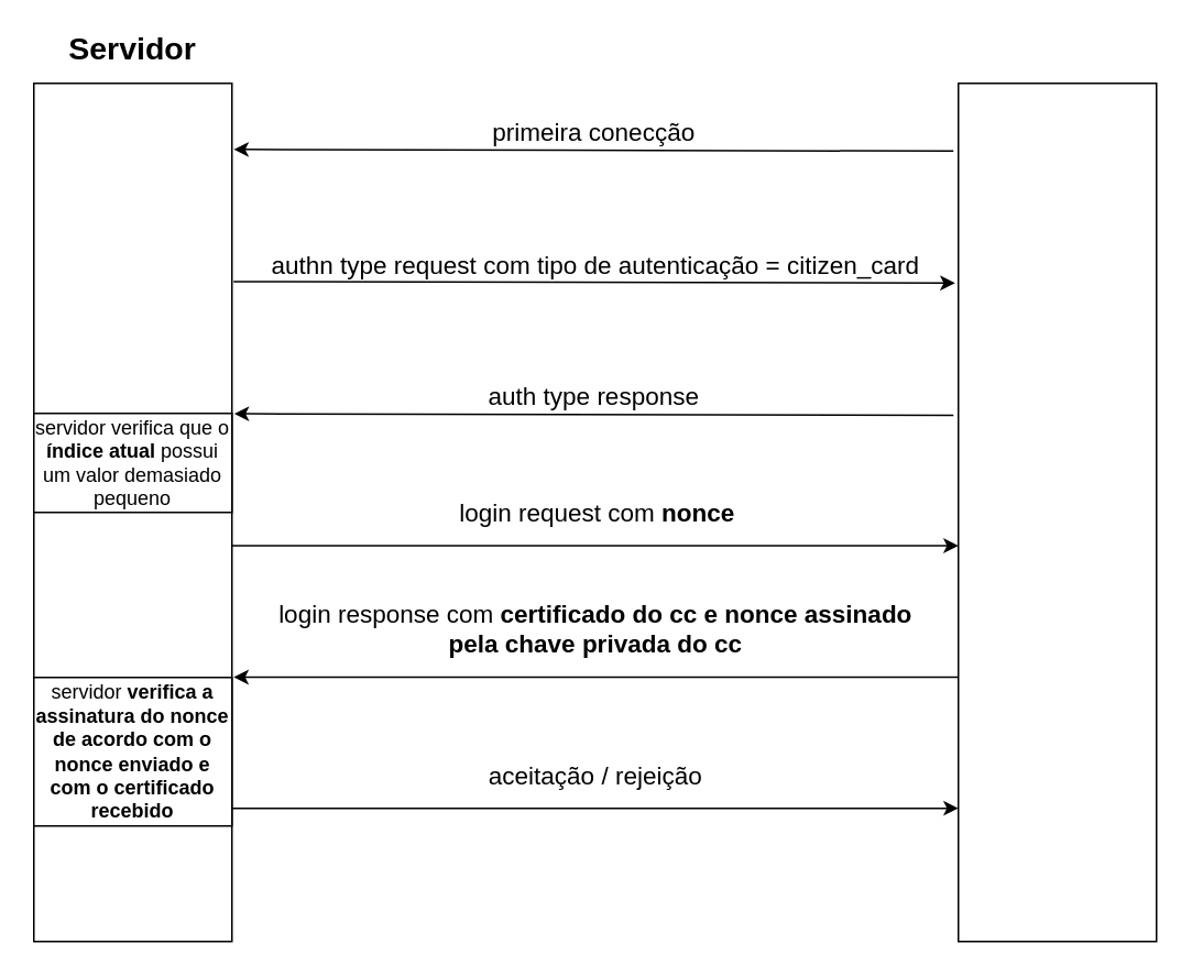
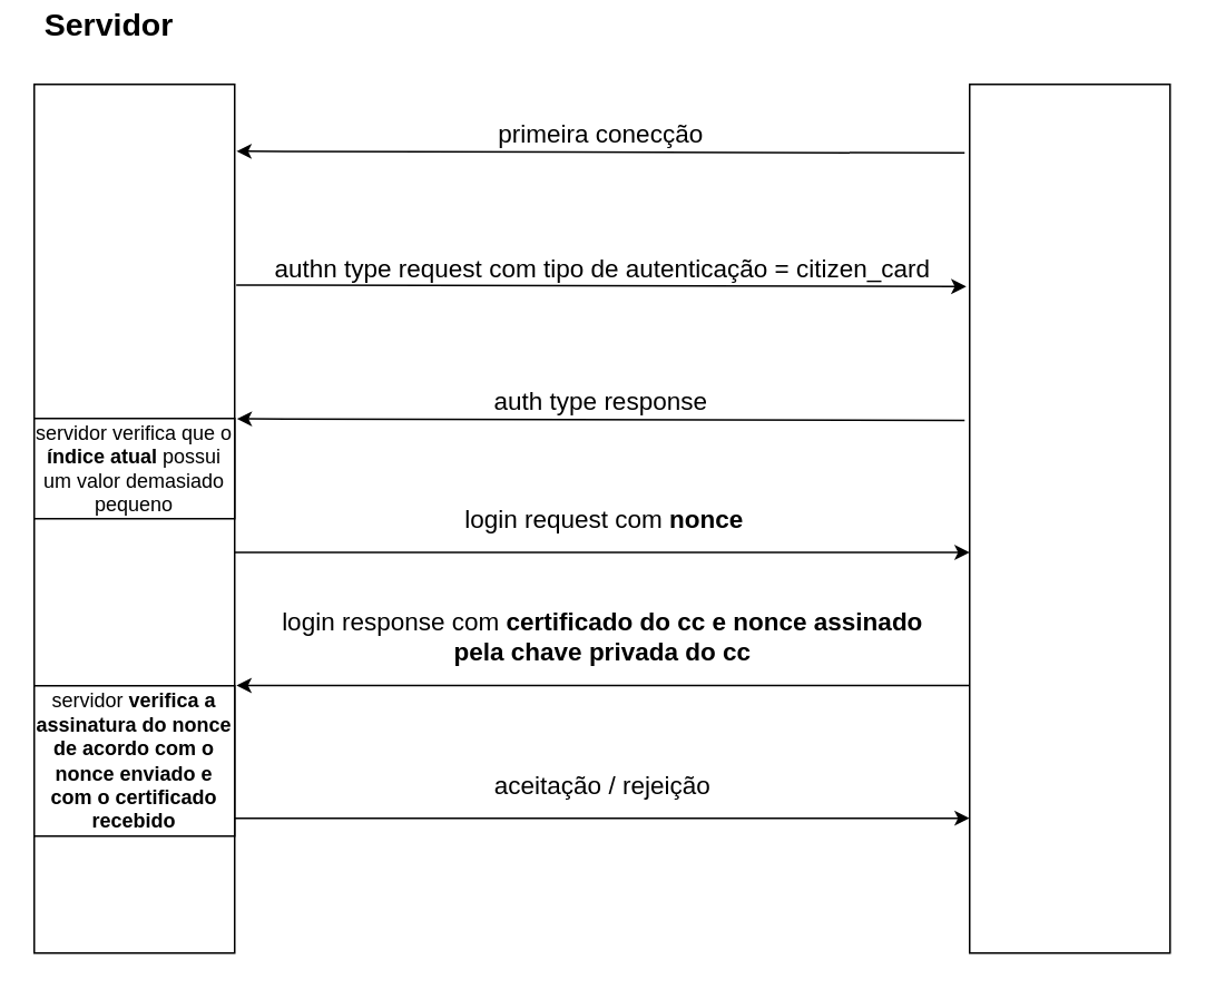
  <mxCell id="0" />
  <mxCell id="1" parent="0" />
  <mxCell id="2" value="" style="rounded=0;whiteSpace=wrap;html=1;" parent="1" vertex="1"><mxGeometry x="20" y="50" width="120" height="520" as="geometry" /></mxCell>
  <mxCell id="3" value="" style="rounded=0;whiteSpace=wrap;html=1;" parent="1" vertex="1"><mxGeometry x="580" y="50" width="120" height="520" as="geometry" /></mxCell>
- <mxCell id="4" value="&lt;font style=&quot;font-size: 19px&quot;&gt;&lt;b&gt;Servidor&lt;/b&gt;&lt;/font&gt;" style="text;html=1;strokeColor=none;fillColor=none;align=center;verticalAlign=middle;whiteSpace=wrap;rounded=0;" parent="1" vertex="1"><mxGeometry x="40" y="20" width="80" height="20" as="geometry" /></mxCell>
+ <mxCell id="4" value="&lt;font style=&quot;font-size: 19px&quot;&gt;&lt;b&gt;Servidor&lt;/b&gt;&lt;/font&gt;" style="text;html=1;strokeColor=none;fillColor=none;align=center;verticalAlign=middle;whiteSpace=wrap;rounded=0;" parent="1" vertex="1"><mxGeometry x="25" y="5" width="80" height="20" as="geometry" /></mxCell>
  <mxCell id="5" value="&lt;span style=&quot;font-size: 15px&quot;&gt;primeira conecção&lt;/span&gt;" style="endArrow=classic;html=1;exitX=-0.025;exitY=0.079;exitDx=0;exitDy=0;exitPerimeter=0;entryX=1.009;entryY=0.077;entryDx=0;entryDy=0;entryPerimeter=0;" parent="1" edge="1"><mxGeometry x="-0.0" y="-12" width="50" height="50" relative="1" as="geometry"><mxPoint x="577" y="91.08" as="sourcePoint" /><mxPoint x="141.08" y="90.04" as="targetPoint" /><mxPoint as="offset" /></mxGeometry></mxCell>
  <mxCell id="6" value="&lt;span style=&quot;font-size: 15px&quot;&gt;authn type request com tipo de autenticação = citizen_card&lt;/span&gt;" style="endArrow=classic;html=1;exitX=1.008;exitY=0.231;exitDx=0;exitDy=0;exitPerimeter=0;" parent="1" edge="1"><mxGeometry x="0.002" y="11" width="50" height="50" relative="1" as="geometry"><mxPoint x="140.96" y="170.12" as="sourcePoint" /><mxPoint x="578" y="171" as="targetPoint" /><mxPoint as="offset" /></mxGeometry></mxCell>
  <mxCell id="7" value="&lt;span style=&quot;font-size: 15px&quot;&gt;auth type response&lt;/span&gt;" style="endArrow=classic;html=1;exitX=-0.025;exitY=0.387;exitDx=0;exitDy=0;exitPerimeter=0;entryX=1.011;entryY=0.385;entryDx=0;entryDy=0;entryPerimeter=0;" parent="1" edge="1"><mxGeometry x="-0.0" y="-12" width="50" height="50" relative="1" as="geometry"><mxPoint x="577" y="251.24" as="sourcePoint" /><mxPoint x="141.32" y="250.2" as="targetPoint" /><mxPoint as="offset" /></mxGeometry></mxCell>
  <mxCell id="8" value="&lt;span style=&quot;font-size: 15px&quot;&gt;aceitação / rejeição&lt;/span&gt;" style="endArrow=classic;html=1;exitX=0.994;exitY=0.539;exitDx=0;exitDy=0;exitPerimeter=0;entryX=0;entryY=0.539;entryDx=0;entryDy=0;entryPerimeter=0;" parent="1" edge="1"><mxGeometry x="0.002" y="20" width="50" height="50" relative="1" as="geometry"><mxPoint x="139.28" y="489.28" as="sourcePoint" /><mxPoint x="580" y="489.28" as="targetPoint" /><mxPoint as="offset" /></mxGeometry></mxCell>
  <mxCell id="9" value="servidor verifica que o &lt;b&gt;índice atual&lt;/b&gt;&amp;nbsp;possui um valor demasiado pequeno" style="rounded=0;whiteSpace=wrap;html=1;" parent="1" vertex="1"><mxGeometry x="20" y="250" width="120" height="60" as="geometry" /></mxCell>
  <mxCell id="10" value="&lt;span style=&quot;font-size: 15px&quot;&gt;login request com &lt;b&gt;nonce&lt;/b&gt;&lt;/span&gt;" style="endArrow=classic;html=1;exitX=0.996;exitY=0.412;exitDx=0;exitDy=0;exitPerimeter=0;entryX=0;entryY=0.412;entryDx=0;entryDy=0;entryPerimeter=0;" parent="1" edge="1"><mxGeometry x="0.002" y="20" width="50" height="50" relative="1" as="geometry"><mxPoint x="139.52" y="330.16" as="sourcePoint" /><mxPoint x="580" y="330.16" as="targetPoint" /><mxPoint as="offset" /></mxGeometry></mxCell>
  <mxCell id="11" value="&lt;span style=&quot;font-size: 15px&quot;&gt;login response com &lt;b&gt;certificado do cc e&amp;nbsp;nonce assinado &lt;br&gt;pela chave privada do cc&lt;/b&gt;&lt;/span&gt;" style="endArrow=classic;html=1;entryX=1.009;entryY=0.692;entryDx=0;entryDy=0;entryPerimeter=0;exitX=0;exitY=0.692;exitDx=0;exitDy=0;exitPerimeter=0;" parent="1" edge="1"><mxGeometry x="0.003" y="-30" width="50" height="50" relative="1" as="geometry"><mxPoint x="580" y="409.84" as="sourcePoint" /><mxPoint x="141.08" y="409.84" as="targetPoint" /><mxPoint as="offset" /></mxGeometry></mxCell>
  <mxCell id="12" value="servidor &lt;b&gt;verifica a assinatura do nonce de acordo com o nonce enviado e com o certificado recebido&lt;/b&gt;" style="rounded=0;whiteSpace=wrap;html=1;" parent="1" vertex="1"><mxGeometry x="20" y="410" width="120" height="90" as="geometry" /></mxCell>
